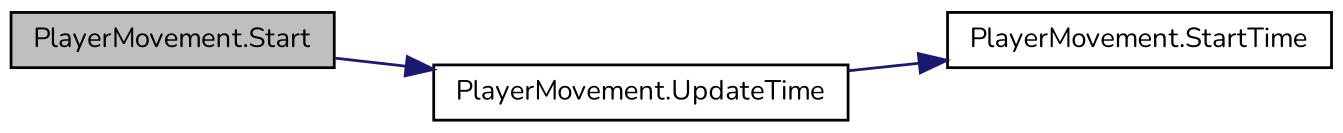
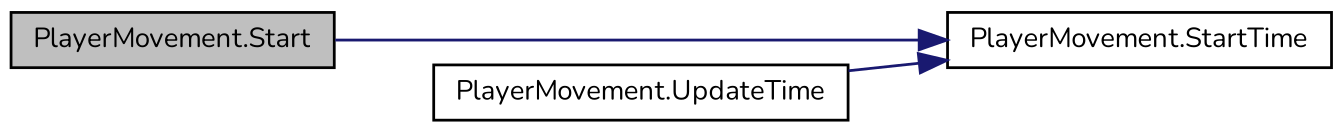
  digraph {
    fontname=Nunito
    rankdir=LR
    node [color=black fillcolor=white fontname=Nunito fontsize=10 shape=record style=filled]
    edge [color=midnightblue fontname=Nunito fontsize=10 labelfontname=Helvetica labelfontsize=10 style=solid]
    n1 [fillcolor=grey75 fontcolor=black height=0.2 label="PlayerMovement.Start" width=0.4]
    n2 [height=0.2 label="PlayerMovement.StartTime" width=0.4]
    n3 [height=0.2 label="PlayerMovement.UpdateTime" width=0.4]
-   n1 -> n3
+   n1 -> n2
    n3 -> n2
  }
